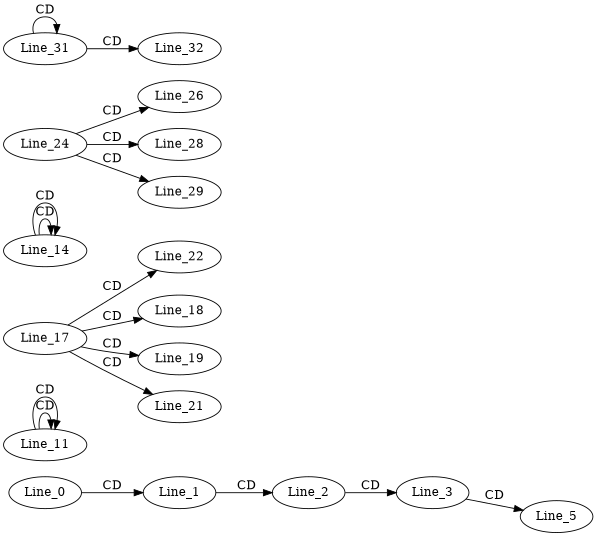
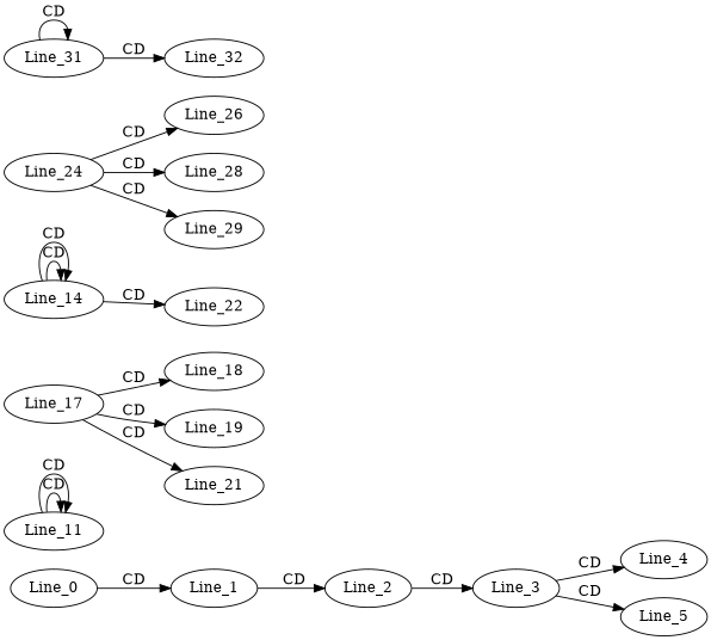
  digraph {
    rankdir=LR
    Line_0
    Line_1
    Line_2
    Line_3
+   Line_4
    Line_5
    Line_11
    Line_14
    Line_17
    Line_18
    Line_19
    Line_21
    Line_22
    Line_24
    Line_26
    Line_28
    Line_29
    Line_31
    Line_32
    Line_0 -> Line_1 [label=CD]
    Line_1 -> Line_2 [label=CD]
    Line_2 -> Line_3 [label=CD]
+   Line_3 -> Line_4 [label=CD]
    Line_3 -> Line_5 [label=CD]
    Line_11 -> Line_11 [label=CD]
    Line_11 -> Line_11 [label=CD]
    Line_14 -> Line_14 [label=CD]
    Line_14 -> Line_14 [label=CD]
    Line_17 -> Line_18 [label=CD]
    Line_17 -> Line_19 [label=CD]
    Line_17 -> Line_21 [label=CD]
-   Line_17 -> Line_22 [label=CD]
+   Line_14 -> Line_22 [label=CD]
    Line_24 -> Line_26 [label=CD]
    Line_24 -> Line_28 [label=CD]
    Line_24 -> Line_29 [label=CD]
    Line_31 -> Line_31 [label=CD]
    Line_31 -> Line_32 [label=CD]
  }
